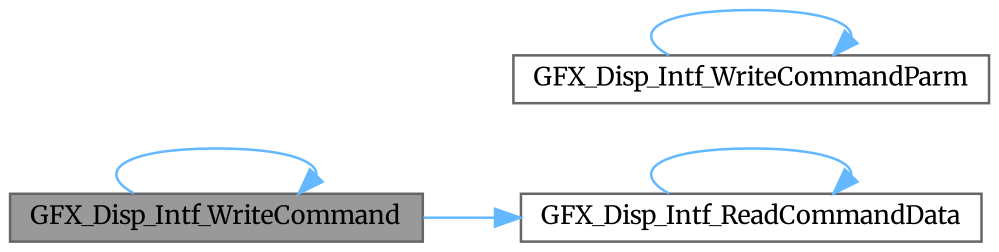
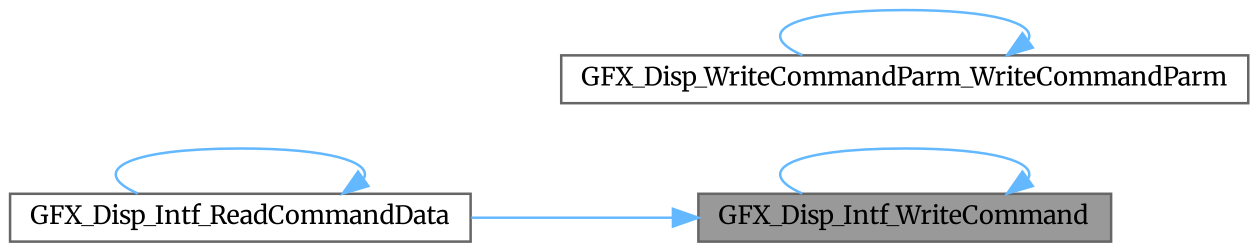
  digraph {
    fontname=Merriweather
    rankdir=RL
    node [color=grey40 fillcolor=white fontname=Merriweather fontsize=10 shape=box style=filled]
    edge [color=steelblue1 dir=back fontname=Merriweather fontsize=10 labelfontname=Helvetica labelfontsize=10 style=solid]
    n1 [color=gray40 fillcolor=grey60 fontcolor=black height=0.2 label=GFX_Disp_Intf_WriteCommand width=0.4]
    n2 [height=0.2 label=GFX_Disp_Intf_ReadCommandData width=0.4]
-   n3 [height=0.2 label=GFX_Disp_Intf_WriteCommandParm width=0.4]
+   n3 [height=0.2 label=GFX_Disp_WriteCommandParm_WriteCommandParm width=0.4]
    n1 -> n1
-   n2 -> n1
+   n1 -> n2
    n2 -> n2
    n3 -> n3
  }
